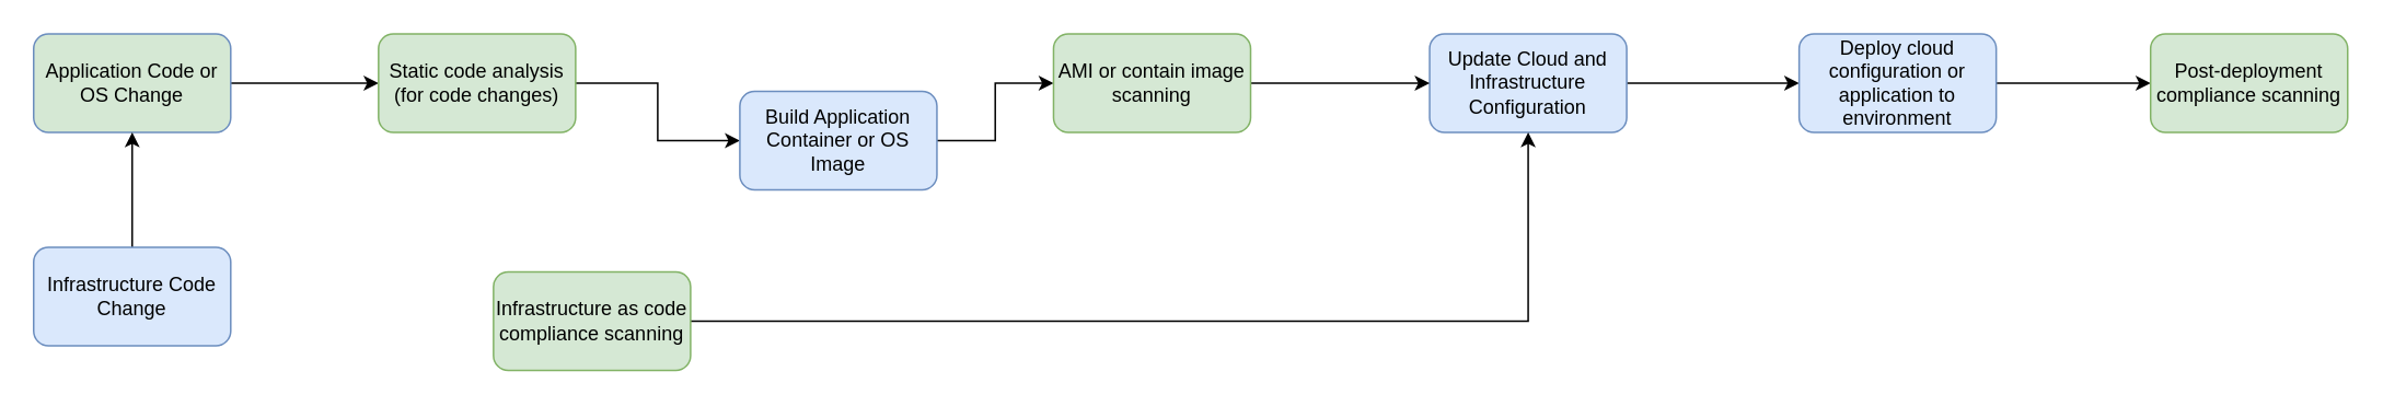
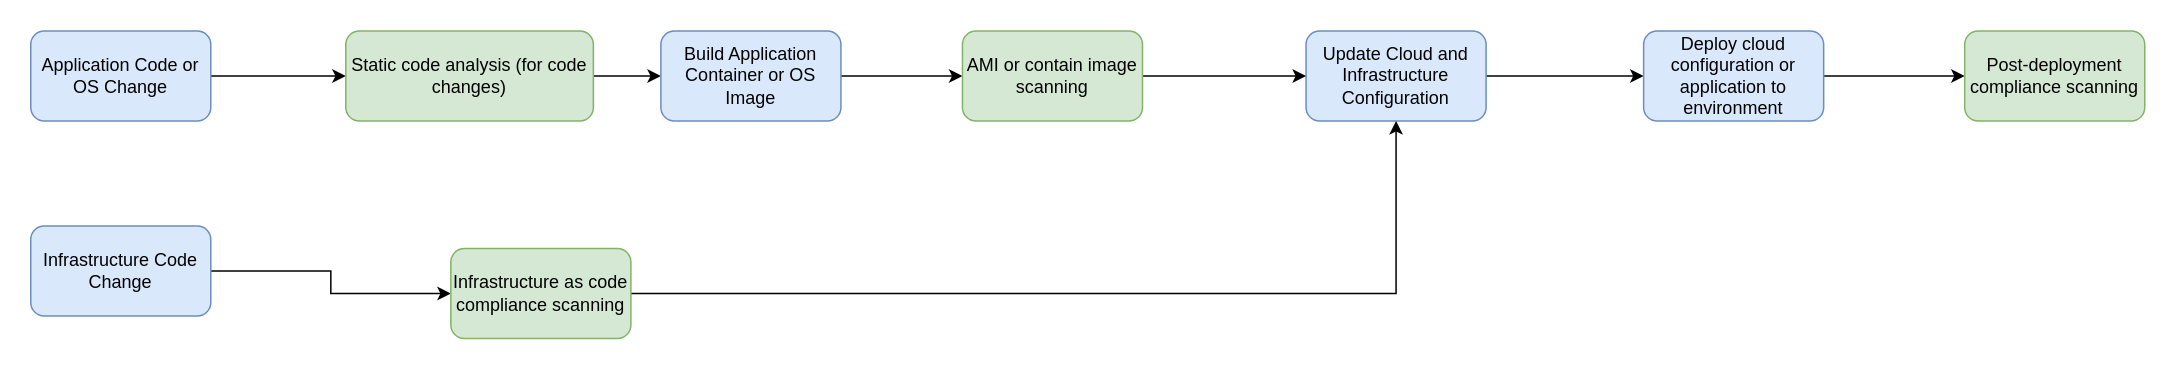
  <mxCell id="0" />
  <mxCell id="1" parent="0" />
  <mxCell id="2" style="edgeStyle=orthogonalEdgeStyle;rounded=0;orthogonalLoop=1;jettySize=auto;html=1;entryX=0;entryY=0.5;entryDx=0;entryDy=0;" edge="1" parent="1" source="3" target="7"><mxGeometry relative="1" as="geometry" /></mxCell>
- <mxCell id="3" value="Application Code or OS Change" style="rounded=1;whiteSpace=wrap;html=1;fillColor=#d5e8d4;strokeColor=#6c8ebf;" vertex="1" parent="1"><mxGeometry x="20" y="20" width="120" height="60" as="geometry" /></mxCell>
- <mxCell id="4" style="edgeStyle=orthogonalEdgeStyle;rounded=0;orthogonalLoop=1;jettySize=auto;html=1;" edge="1" parent="1" source="5" target="3"><mxGeometry relative="1" as="geometry" /></mxCell>
+ <mxCell id="3" value="Application Code or OS Change" style="rounded=1;whiteSpace=wrap;html=1;fillColor=#dae8fc;strokeColor=#6c8ebf;" vertex="1" parent="1"><mxGeometry x="20" y="20" width="120" height="60" as="geometry" /></mxCell>
+ <mxCell id="4" style="edgeStyle=orthogonalEdgeStyle;rounded=0;orthogonalLoop=1;jettySize=auto;html=1;entryX=0;entryY=0.5;entryDx=0;entryDy=0;" edge="1" parent="1" source="5" target="18"><mxGeometry relative="1" as="geometry" /></mxCell>
  <mxCell id="5" value="Infrastructure Code Change" style="rounded=1;whiteSpace=wrap;html=1;fillColor=#dae8fc;strokeColor=#6c8ebf;" vertex="1" parent="1"><mxGeometry x="20" y="150" width="120" height="60" as="geometry" /></mxCell>
  <mxCell id="6" style="edgeStyle=orthogonalEdgeStyle;rounded=0;orthogonalLoop=1;jettySize=auto;html=1;entryX=0;entryY=0.5;entryDx=0;entryDy=0;" edge="1" parent="1" source="7" target="9"><mxGeometry relative="1" as="geometry" /></mxCell>
- <mxCell id="7" value="Static code analysis (for code changes)" style="rounded=1;whiteSpace=wrap;html=1;fillColor=#d5e8d4;strokeColor=#82b366;" vertex="1" parent="1"><mxGeometry x="230" y="20" width="120" height="60" as="geometry" /></mxCell>
+ <mxCell id="7" value="Static code analysis (for code changes)" style="rounded=1;whiteSpace=wrap;html=1;fillColor=#d5e8d4;strokeColor=#82b366;" vertex="1" parent="1"><mxGeometry x="230" y="20" width="165" height="60" as="geometry" /></mxCell>
  <mxCell id="8" style="edgeStyle=orthogonalEdgeStyle;rounded=0;orthogonalLoop=1;jettySize=auto;html=1;entryX=0;entryY=0.5;entryDx=0;entryDy=0;" edge="1" parent="1" source="9" target="15"><mxGeometry relative="1" as="geometry" /></mxCell>
- <mxCell id="9" value="Build Application Container or OS Image" style="rounded=1;whiteSpace=wrap;html=1;fillColor=#dae8fc;strokeColor=#6c8ebf;" vertex="1" parent="1"><mxGeometry x="450" y="55" width="120" height="60" as="geometry" /></mxCell>
+ <mxCell id="9" value="Build Application Container or OS Image" style="rounded=1;whiteSpace=wrap;html=1;fillColor=#dae8fc;strokeColor=#6c8ebf;" vertex="1" parent="1"><mxGeometry x="440" y="20" width="120" height="60" as="geometry" /></mxCell>
  <mxCell id="10" style="edgeStyle=orthogonalEdgeStyle;rounded=0;orthogonalLoop=1;jettySize=auto;html=1;entryX=0;entryY=0.5;entryDx=0;entryDy=0;" edge="1" parent="1" source="11" target="13"><mxGeometry relative="1" as="geometry"><mxPoint x="1040" y="50" as="targetPoint" /></mxGeometry></mxCell>
  <mxCell id="11" value="Update Cloud and Infrastructure Configuration" style="rounded=1;whiteSpace=wrap;html=1;fillColor=#dae8fc;strokeColor=#6c8ebf;" vertex="1" parent="1"><mxGeometry x="870" y="20" width="120" height="60" as="geometry" /></mxCell>
  <mxCell id="12" style="edgeStyle=orthogonalEdgeStyle;rounded=0;orthogonalLoop=1;jettySize=auto;html=1;entryX=0;entryY=0.5;entryDx=0;entryDy=0;" edge="1" parent="1" source="13" target="16"><mxGeometry relative="1" as="geometry" /></mxCell>
  <mxCell id="13" value="Deploy cloud configuration or application to environment" style="rounded=1;whiteSpace=wrap;html=1;fillColor=#dae8fc;strokeColor=#6c8ebf;" vertex="1" parent="1"><mxGeometry x="1095" y="20" width="120" height="60" as="geometry" /></mxCell>
  <mxCell id="14" style="edgeStyle=orthogonalEdgeStyle;rounded=0;orthogonalLoop=1;jettySize=auto;html=1;entryX=0;entryY=0.5;entryDx=0;entryDy=0;" edge="1" parent="1" source="15" target="11"><mxGeometry relative="1" as="geometry" /></mxCell>
  <mxCell id="15" value="AMI or contain image scanning" style="rounded=1;whiteSpace=wrap;html=1;fillColor=#d5e8d4;strokeColor=#82b366;" vertex="1" parent="1"><mxGeometry x="641" y="20" width="120" height="60" as="geometry" /></mxCell>
  <mxCell id="16" value="Post-deployment compliance scanning" style="rounded=1;whiteSpace=wrap;html=1;fillColor=#d5e8d4;strokeColor=#82b366;" vertex="1" parent="1"><mxGeometry x="1309" y="20" width="120" height="60" as="geometry" /></mxCell>
  <mxCell id="17" style="edgeStyle=orthogonalEdgeStyle;rounded=0;orthogonalLoop=1;jettySize=auto;html=1;entryX=0.5;entryY=1;entryDx=0;entryDy=0;" edge="1" parent="1" source="18" target="11"><mxGeometry relative="1" as="geometry" /></mxCell>
  <mxCell id="18" value="Infrastructure as code compliance scanning" style="rounded=1;whiteSpace=wrap;html=1;fillColor=#d5e8d4;strokeColor=#82b366;" vertex="1" parent="1"><mxGeometry x="300" y="165" width="120" height="60" as="geometry" /></mxCell>
